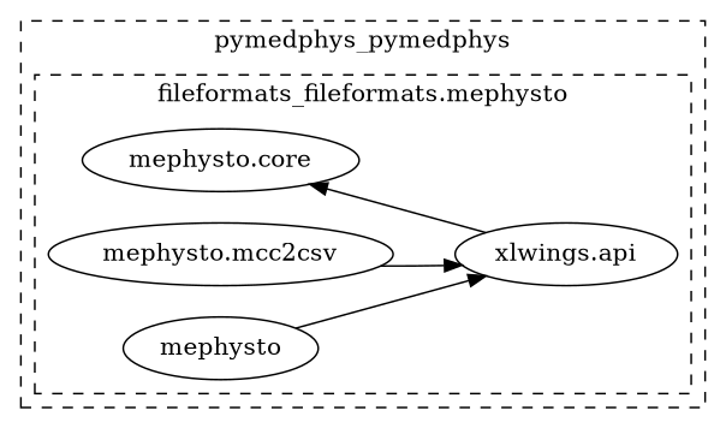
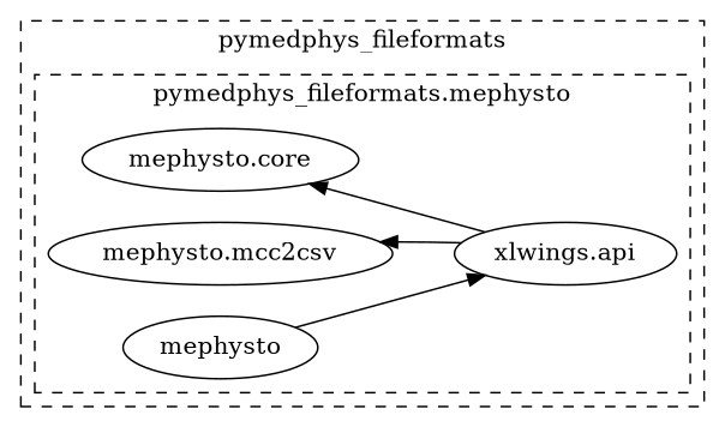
  strict digraph {
    rankdir=LR
    n1 [label="mephysto.core"]
    n2 [label="mephysto.mcc2csv"]
    n3 [label="xlwings.api"]
    n4 [label=mephysto]
    subgraph cluster_1 {
-     label=pymedphys_pymedphys
+     label=pymedphys_fileformats
      style=dashed
      subgraph cluster_2 {
-       label="fileformats_fileformats.mephysto"
+       label="pymedphys_fileformats.mephysto"
        style=dashed
        subgraph sub_3 {
          label="pymedphys_fileformats.mephysto"
          rank=same
          style=dashed
          n1
          n2
        }
        subgraph sub_4 {
          label="pymedphys_fileformats.mephysto"
          rank=same
          style=dashed
          n3
        }
        subgraph sub_5 {
          label="pymedphys_fileformats.mephysto"
          rank=same
          style=dashed
          n4
        }
      }
    }
    n3 -> n1
-   n2 -> n3
+   n3 -> n2
    n4 -> n3
  }
